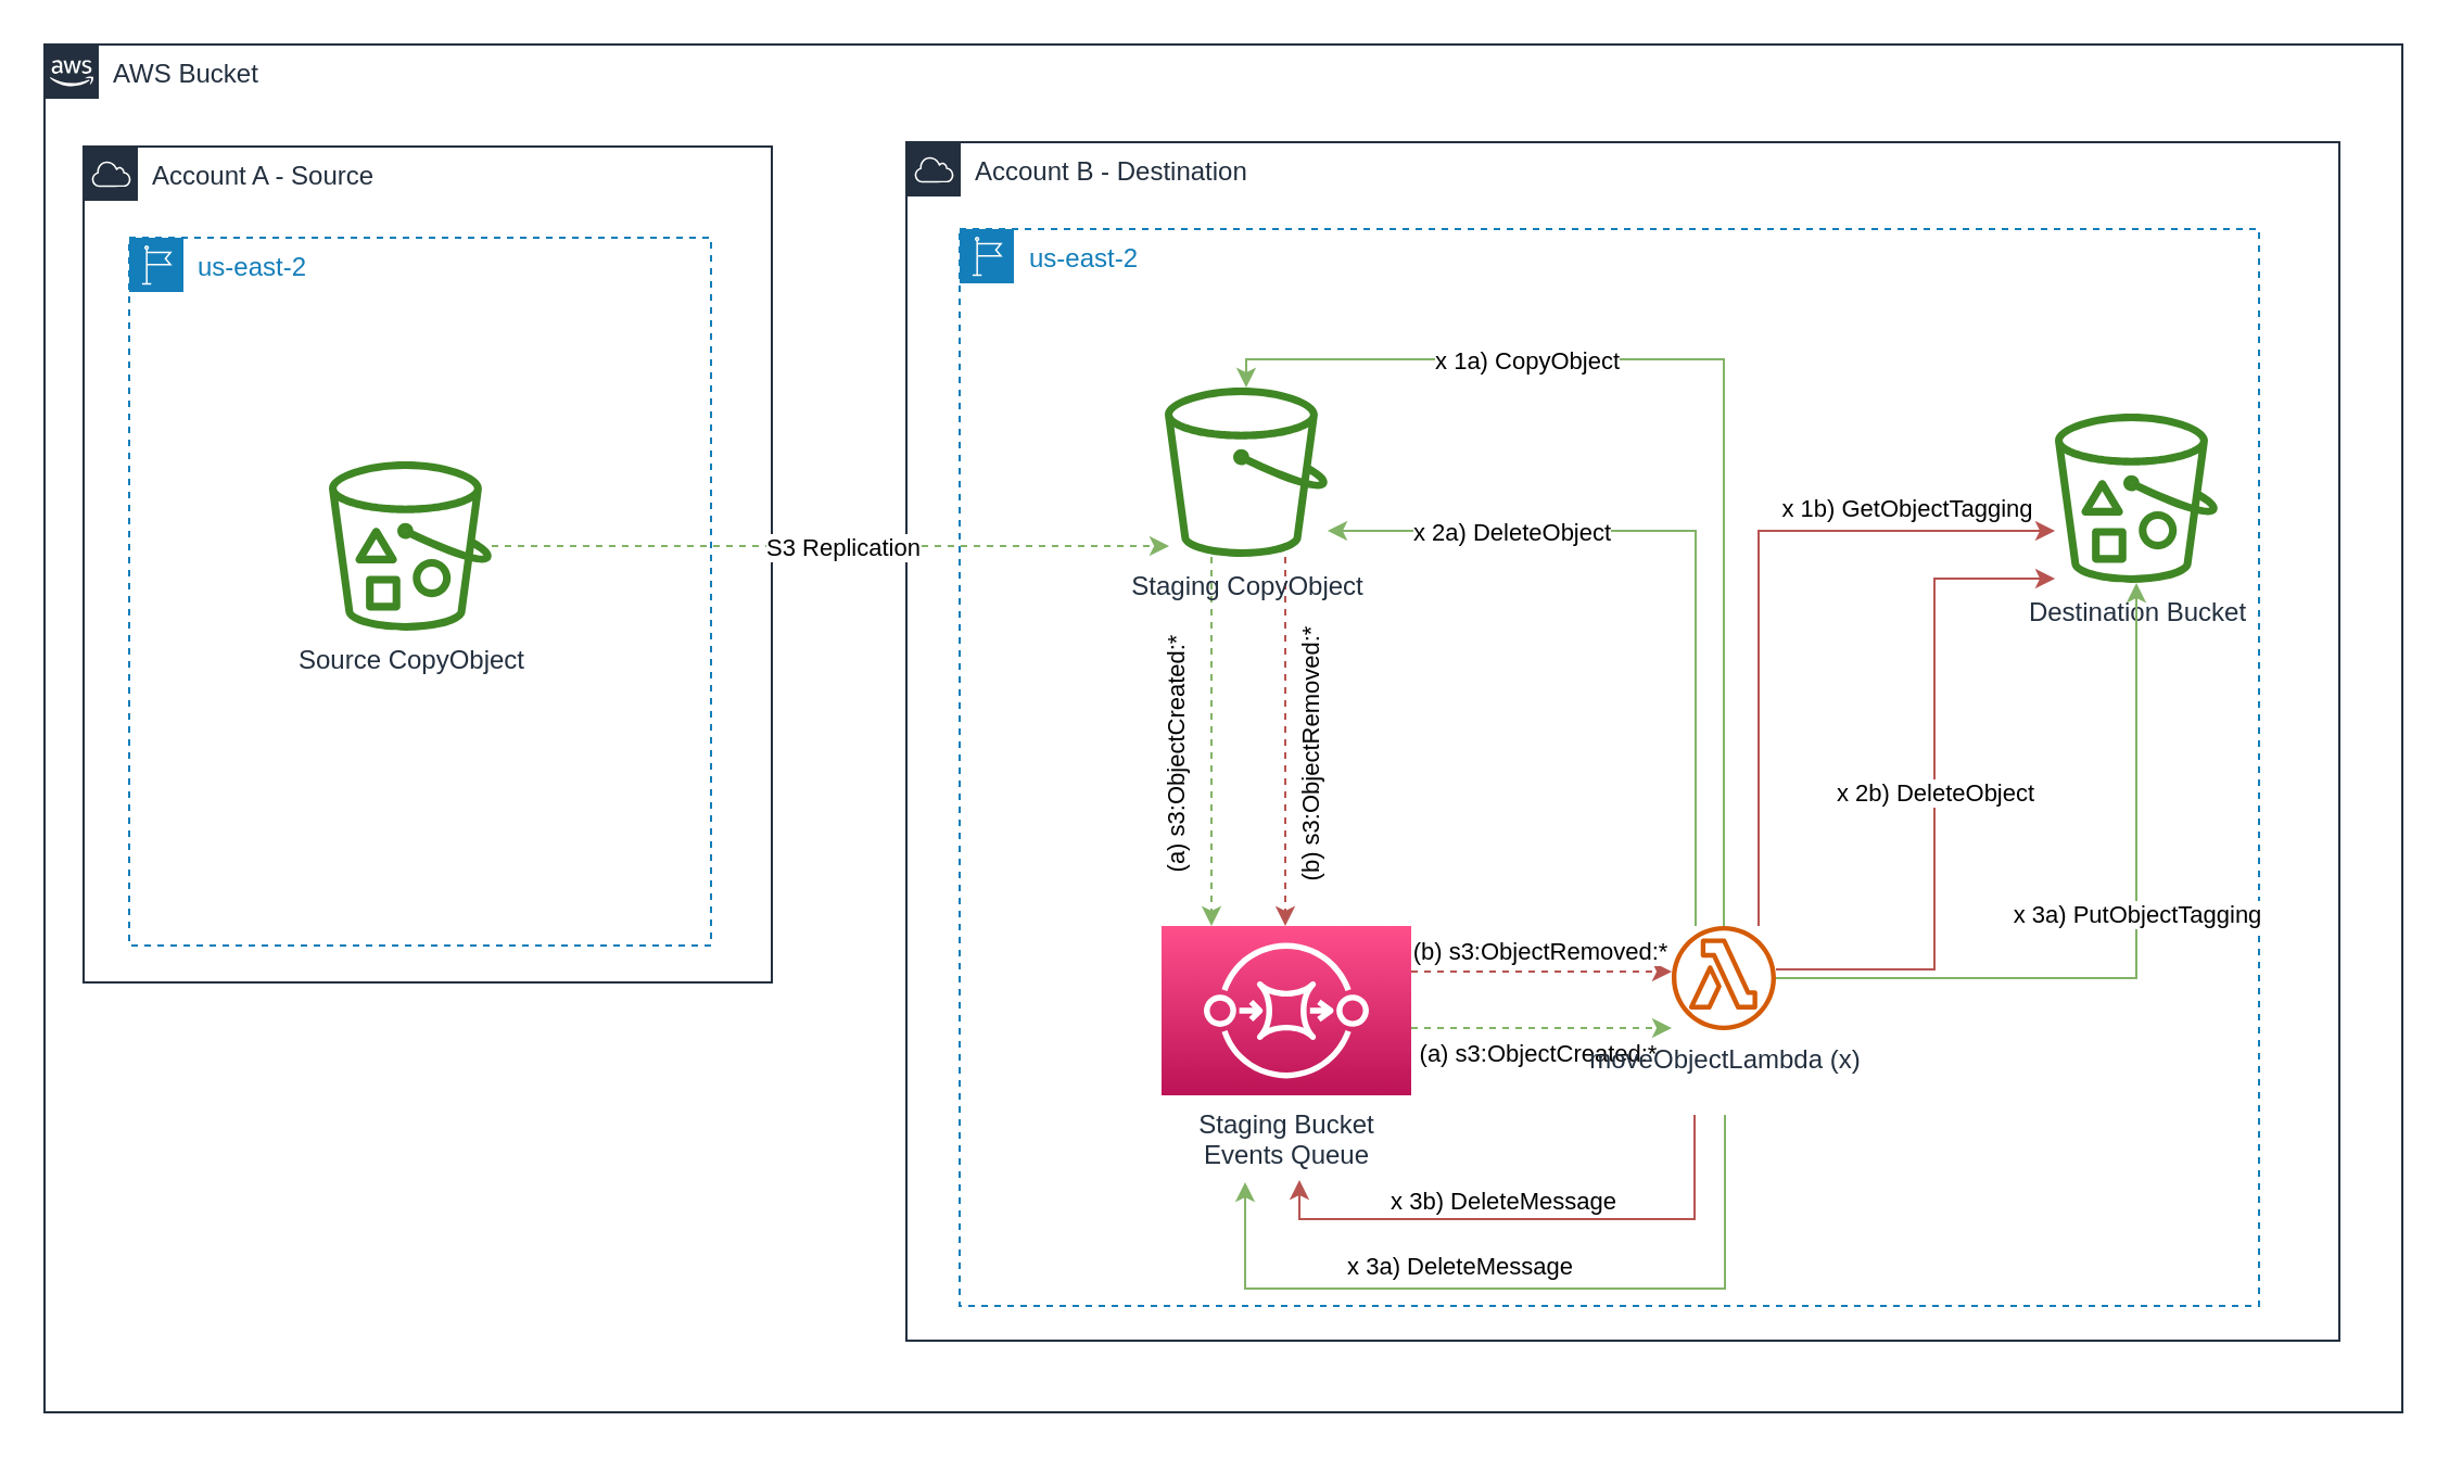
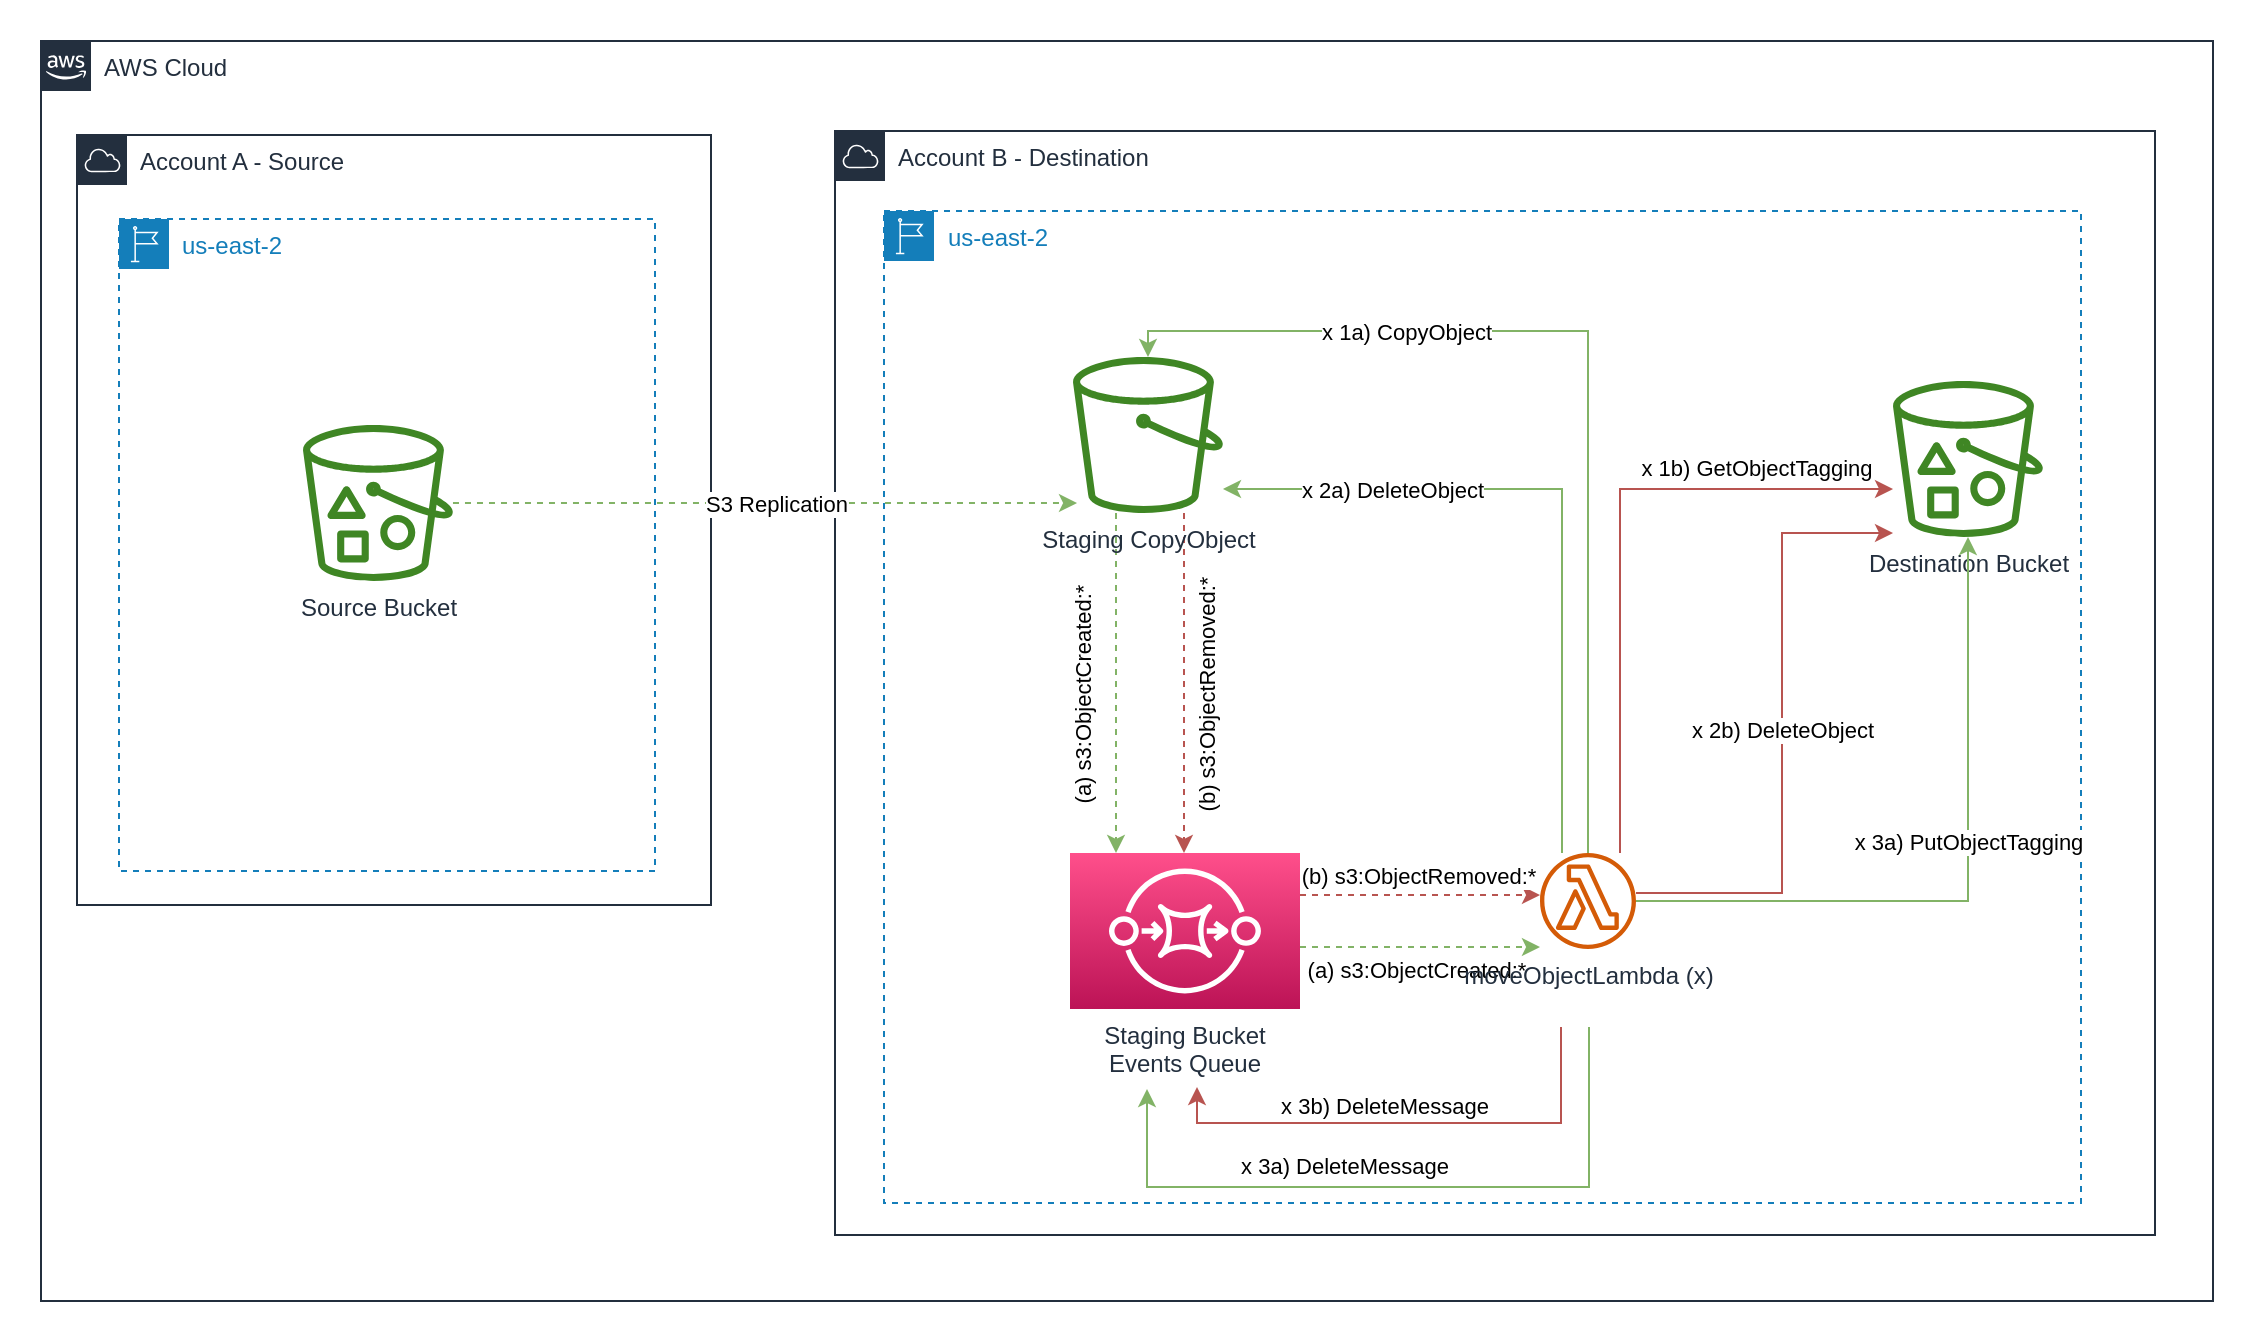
  <mxCell id="0" />
  <mxCell id="1" parent="0" />
- <mxCell id="2" value="AWS Bucket" style="points=[[0,0],[0.25,0],[0.5,0],[0.75,0],[1,0],[1,0.25],[1,0.5],[1,0.75],[1,1],[0.75,1],[0.5,1],[0.25,1],[0,1],[0,0.75],[0,0.5],[0,0.25]];outlineConnect=0;gradientColor=none;html=1;whiteSpace=wrap;fontSize=12;fontStyle=0;container=1;pointerEvents=0;collapsible=0;recursiveResize=0;shape=mxgraph.aws4.group;grIcon=mxgraph.aws4.group_aws_cloud_alt;strokeColor=#232F3E;fillColor=none;verticalAlign=top;align=left;spacingLeft=30;fontColor=#232F3E;dashed=0;" vertex="1" parent="1"><mxGeometry x="20" y="20" width="1086" height="630" as="geometry" /></mxCell>
+ <mxCell id="2" value="AWS Cloud" style="points=[[0,0],[0.25,0],[0.5,0],[0.75,0],[1,0],[1,0.25],[1,0.5],[1,0.75],[1,1],[0.75,1],[0.5,1],[0.25,1],[0,1],[0,0.75],[0,0.5],[0,0.25]];outlineConnect=0;gradientColor=none;html=1;whiteSpace=wrap;fontSize=12;fontStyle=0;container=1;pointerEvents=0;collapsible=0;recursiveResize=0;shape=mxgraph.aws4.group;grIcon=mxgraph.aws4.group_aws_cloud_alt;strokeColor=#232F3E;fillColor=none;verticalAlign=top;align=left;spacingLeft=30;fontColor=#232F3E;dashed=0;" vertex="1" parent="1"><mxGeometry x="20" y="20" width="1086" height="630" as="geometry" /></mxCell>
  <mxCell id="3" value="Account A - Source" style="points=[[0,0],[0.25,0],[0.5,0],[0.75,0],[1,0],[1,0.25],[1,0.5],[1,0.75],[1,1],[0.75,1],[0.5,1],[0.25,1],[0,1],[0,0.75],[0,0.5],[0,0.25]];outlineConnect=0;gradientColor=none;html=1;whiteSpace=wrap;fontSize=12;fontStyle=0;container=1;pointerEvents=0;collapsible=0;recursiveResize=0;shape=mxgraph.aws4.group;grIcon=mxgraph.aws4.group_aws_cloud;strokeColor=#232F3E;fillColor=none;verticalAlign=top;align=left;spacingLeft=30;fontColor=#232F3E;dashed=0;" vertex="1" parent="2"><mxGeometry x="18" y="47" width="317" height="385" as="geometry" /></mxCell>
  <mxCell id="4" value="us-east-2" style="points=[[0,0],[0.25,0],[0.5,0],[0.75,0],[1,0],[1,0.25],[1,0.5],[1,0.75],[1,1],[0.75,1],[0.5,1],[0.25,1],[0,1],[0,0.75],[0,0.5],[0,0.25]];outlineConnect=0;gradientColor=none;html=1;whiteSpace=wrap;fontSize=12;fontStyle=0;container=1;pointerEvents=0;collapsible=0;recursiveResize=0;shape=mxgraph.aws4.group;grIcon=mxgraph.aws4.group_region;strokeColor=#147EBA;fillColor=none;verticalAlign=top;align=left;spacingLeft=30;fontColor=#147EBA;dashed=1;" vertex="1" parent="3"><mxGeometry x="21" y="42" width="268" height="326" as="geometry" /></mxCell>
- <mxCell id="5" value="Source CopyObject" style="sketch=0;outlineConnect=0;fontColor=#232F3E;gradientColor=none;fillColor=#3F8624;strokeColor=none;dashed=0;verticalLabelPosition=bottom;verticalAlign=top;align=center;html=1;fontSize=12;fontStyle=0;aspect=fixed;pointerEvents=1;shape=mxgraph.aws4.bucket_with_objects;" vertex="1" parent="4"><mxGeometry x="92" y="103" width="75" height="78" as="geometry" /></mxCell>
+ <mxCell id="5" value="Source Bucket" style="sketch=0;outlineConnect=0;fontColor=#232F3E;gradientColor=none;fillColor=#3F8624;strokeColor=none;dashed=0;verticalLabelPosition=bottom;verticalAlign=top;align=center;html=1;fontSize=12;fontStyle=0;aspect=fixed;pointerEvents=1;shape=mxgraph.aws4.bucket_with_objects;" vertex="1" parent="4"><mxGeometry x="92" y="103" width="75" height="78" as="geometry" /></mxCell>
  <mxCell id="6" value="Account B - Destination" style="points=[[0,0],[0.25,0],[0.5,0],[0.75,0],[1,0],[1,0.25],[1,0.5],[1,0.75],[1,1],[0.75,1],[0.5,1],[0.25,1],[0,1],[0,0.75],[0,0.5],[0,0.25]];outlineConnect=0;gradientColor=none;html=1;whiteSpace=wrap;fontSize=12;fontStyle=0;container=1;pointerEvents=0;collapsible=0;recursiveResize=0;shape=mxgraph.aws4.group;grIcon=mxgraph.aws4.group_aws_cloud;strokeColor=#232F3E;fillColor=none;verticalAlign=top;align=left;spacingLeft=30;fontColor=#232F3E;dashed=0;" vertex="1" parent="2"><mxGeometry x="397" y="45" width="660" height="552" as="geometry" /></mxCell>
  <mxCell id="7" value="us-east-2" style="points=[[0,0],[0.25,0],[0.5,0],[0.75,0],[1,0],[1,0.25],[1,0.5],[1,0.75],[1,1],[0.75,1],[0.5,1],[0.25,1],[0,1],[0,0.75],[0,0.5],[0,0.25]];outlineConnect=0;gradientColor=none;html=1;whiteSpace=wrap;fontSize=12;fontStyle=0;container=1;pointerEvents=0;collapsible=0;recursiveResize=0;shape=mxgraph.aws4.group;grIcon=mxgraph.aws4.group_region;strokeColor=#147EBA;fillColor=none;verticalAlign=top;align=left;spacingLeft=30;fontColor=#147EBA;dashed=1;" vertex="1" parent="6"><mxGeometry x="24.5" y="40" width="598.5" height="496" as="geometry" /></mxCell>
  <mxCell id="8" value="Destination Bucket" style="sketch=0;outlineConnect=0;fontColor=#232F3E;gradientColor=none;fillColor=#3F8624;strokeColor=none;dashed=0;verticalLabelPosition=bottom;verticalAlign=top;align=center;html=1;fontSize=12;fontStyle=0;aspect=fixed;pointerEvents=1;shape=mxgraph.aws4.bucket_with_objects;" vertex="1" parent="7"><mxGeometry x="504.5" y="85" width="75" height="78" as="geometry" /></mxCell>
  <mxCell id="9" style="edgeStyle=orthogonalEdgeStyle;rounded=0;orthogonalLoop=1;jettySize=auto;html=1;dashed=1;fillColor=#d5e8d4;strokeColor=#82b366;" edge="1" parent="7" source="13" target="17"><mxGeometry relative="1" as="geometry"><Array as="points"><mxPoint x="116" y="221" /><mxPoint x="116" y="221" /></Array></mxGeometry></mxCell>
  <mxCell id="10" value="(a) s3:ObjectCreated:*" style="edgeLabel;html=1;align=center;verticalAlign=middle;resizable=0;points=[];rotation=-90;" vertex="1" connectable="0" parent="9"><mxGeometry x="0.021" y="3" relative="1" as="geometry"><mxPoint x="-20" y="5" as="offset" /></mxGeometry></mxCell>
  <mxCell id="11" style="edgeStyle=orthogonalEdgeStyle;rounded=0;orthogonalLoop=1;jettySize=auto;html=1;fillColor=#f8cecc;strokeColor=#b85450;dashed=1;" edge="1" parent="7" source="13" target="17"><mxGeometry relative="1" as="geometry"><Array as="points"><mxPoint x="150" y="251" /><mxPoint x="150" y="251" /></Array></mxGeometry></mxCell>
  <mxCell id="12" value="(b) s3:ObjectRemoved:*" style="edgeLabel;html=1;align=center;verticalAlign=middle;resizable=0;points=[];rotation=-90;" vertex="1" connectable="0" parent="11"><mxGeometry x="-0.018" y="-3" relative="1" as="geometry"><mxPoint x="14" y="9" as="offset" /></mxGeometry></mxCell>
  <mxCell id="13" value="Staging CopyObject" style="sketch=0;outlineConnect=0;fontColor=#232F3E;gradientColor=none;fillColor=#3F8624;strokeColor=none;dashed=0;verticalLabelPosition=bottom;verticalAlign=top;align=center;html=1;fontSize=12;fontStyle=0;aspect=fixed;pointerEvents=1;shape=mxgraph.aws4.bucket;" vertex="1" parent="7"><mxGeometry x="94.5" y="73" width="75" height="78" as="geometry" /></mxCell>
  <mxCell id="14" style="edgeStyle=orthogonalEdgeStyle;rounded=0;orthogonalLoop=1;jettySize=auto;html=1;dashed=1;fillColor=#d5e8d4;strokeColor=#82b366;" edge="1" parent="7" source="17" target="32"><mxGeometry relative="1" as="geometry"><Array as="points"><mxPoint x="242" y="368" /><mxPoint x="242" y="368" /></Array></mxGeometry></mxCell>
  <mxCell id="15" value="(a) s3:ObjectCreated:*" style="edgeLabel;html=1;align=center;verticalAlign=middle;resizable=0;points=[];" vertex="1" connectable="0" parent="14"><mxGeometry x="-0.181" y="-1" relative="1" as="geometry"><mxPoint x="9" y="10" as="offset" /></mxGeometry></mxCell>
  <mxCell id="16" value="(b) s3:ObjectRemoved:*" style="edgeStyle=orthogonalEdgeStyle;rounded=0;orthogonalLoop=1;jettySize=auto;html=1;dashed=1;fillColor=#f8cecc;strokeColor=#b85450;" edge="1" parent="7" source="17" target="32"><mxGeometry x="-0.013" y="9" relative="1" as="geometry"><Array as="points"><mxPoint x="238" y="342" /><mxPoint x="238" y="342" /></Array><mxPoint as="offset" /></mxGeometry></mxCell>
  <mxCell id="17" value="Staging Bucket &lt;br&gt;Events Queue" style="sketch=0;points=[[0,0,0],[0.25,0,0],[0.5,0,0],[0.75,0,0],[1,0,0],[0,1,0],[0.25,1,0],[0.5,1,0],[0.75,1,0],[1,1,0],[0,0.25,0],[0,0.5,0],[0,0.75,0],[1,0.25,0],[1,0.5,0],[1,0.75,0]];outlineConnect=0;fontColor=#232F3E;gradientColor=#FF4F8B;gradientDirection=north;fillColor=#BC1356;strokeColor=#ffffff;dashed=0;verticalLabelPosition=bottom;verticalAlign=top;align=center;html=1;fontSize=12;fontStyle=0;aspect=fixed;shape=mxgraph.aws4.resourceIcon;resIcon=mxgraph.aws4.sqs;" vertex="1" parent="7"><mxGeometry x="93" y="321" width="115" height="78" as="geometry" /></mxCell>
  <mxCell id="18" style="edgeStyle=orthogonalEdgeStyle;rounded=0;orthogonalLoop=1;jettySize=auto;html=1;fillColor=#d5e8d4;strokeColor=#82b366;" edge="1" parent="7" source="32" target="8"><mxGeometry relative="1" as="geometry" /></mxCell>
  <mxCell id="19" value="x 3a) PutObjectTagging" style="edgeLabel;html=1;align=center;verticalAlign=middle;resizable=0;points=[];" vertex="1" connectable="0" parent="18"><mxGeometry x="-0.114" y="2" relative="1" as="geometry"><mxPoint x="12" y="-28" as="offset" /></mxGeometry></mxCell>
  <mxCell id="20" style="edgeStyle=orthogonalEdgeStyle;rounded=0;orthogonalLoop=1;jettySize=auto;html=1;fillColor=#d5e8d4;strokeColor=#82b366;" edge="1" parent="7" source="32" target="13"><mxGeometry relative="1" as="geometry"><Array as="points"><mxPoint x="352" y="60" /><mxPoint x="132" y="60" /></Array></mxGeometry></mxCell>
  <mxCell id="21" value="x 1a) CopyObject" style="edgeLabel;html=1;align=center;verticalAlign=middle;resizable=0;points=[];" vertex="1" connectable="0" parent="20"><mxGeometry x="0.185" y="5" relative="1" as="geometry"><mxPoint x="-59" y="-5" as="offset" /></mxGeometry></mxCell>
  <mxCell id="22" style="edgeStyle=orthogonalEdgeStyle;rounded=0;orthogonalLoop=1;jettySize=auto;html=1;fillColor=#d5e8d4;strokeColor=#82b366;" edge="1" parent="7" source="32" target="13"><mxGeometry relative="1" as="geometry"><Array as="points"><mxPoint x="339" y="139" /></Array></mxGeometry></mxCell>
  <mxCell id="23" value="x 2a) DeleteObject" style="edgeLabel;html=1;align=center;verticalAlign=middle;resizable=0;points=[];" vertex="1" connectable="0" parent="22"><mxGeometry x="0.637" y="2" relative="1" as="geometry"><mxPoint x="21" y="-2" as="offset" /></mxGeometry></mxCell>
  <mxCell id="24" style="edgeStyle=orthogonalEdgeStyle;rounded=0;orthogonalLoop=1;jettySize=auto;html=1;fillColor=#d5e8d4;strokeColor=#82b366;" edge="1" parent="7"><mxGeometry relative="1" as="geometry"><mxPoint x="352.5" y="408" as="sourcePoint" /><mxPoint x="131.5" y="439" as="targetPoint" /><Array as="points"><mxPoint x="352" y="488" /><mxPoint x="132" y="488" /></Array></mxGeometry></mxCell>
  <mxCell id="25" value="x 3a) DeleteMessage" style="edgeLabel;html=1;align=center;verticalAlign=middle;resizable=0;points=[];" vertex="1" connectable="0" parent="24"><mxGeometry x="0.101" y="3" relative="1" as="geometry"><mxPoint x="-10" y="-14" as="offset" /></mxGeometry></mxCell>
  <mxCell id="26" style="edgeStyle=orthogonalEdgeStyle;rounded=0;orthogonalLoop=1;jettySize=auto;html=1;fillColor=#f8cecc;strokeColor=#b85450;" edge="1" parent="7" source="32" target="8"><mxGeometry relative="1" as="geometry"><Array as="points"><mxPoint x="368" y="139" /></Array></mxGeometry></mxCell>
  <mxCell id="27" value="x 1b) GetObjectTagging" style="edgeLabel;html=1;align=center;verticalAlign=middle;resizable=0;points=[];" vertex="1" connectable="0" parent="26"><mxGeometry x="0.453" y="2" relative="1" as="geometry"><mxPoint x="19" y="-9" as="offset" /></mxGeometry></mxCell>
  <mxCell id="28" style="edgeStyle=orthogonalEdgeStyle;rounded=0;orthogonalLoop=1;jettySize=auto;html=1;fillColor=#f8cecc;strokeColor=#b85450;" edge="1" parent="7" source="32" target="8"><mxGeometry relative="1" as="geometry"><Array as="points"><mxPoint x="449" y="341" /><mxPoint x="449" y="161" /></Array></mxGeometry></mxCell>
  <mxCell id="29" value="x 2b) DeleteObject" style="edgeLabel;html=1;align=center;verticalAlign=middle;resizable=0;points=[];" vertex="1" connectable="0" parent="28"><mxGeometry x="0.003" relative="1" as="geometry"><mxPoint as="offset" /></mxGeometry></mxCell>
  <mxCell id="30" style="edgeStyle=orthogonalEdgeStyle;rounded=0;orthogonalLoop=1;jettySize=auto;html=1;fillColor=#f8cecc;strokeColor=#b85450;" edge="1" parent="7"><mxGeometry relative="1" as="geometry"><mxPoint x="338.5" y="408" as="sourcePoint" /><mxPoint x="156.5" y="438" as="targetPoint" /><Array as="points"><mxPoint x="338" y="456" /><mxPoint x="157" y="456" /></Array></mxGeometry></mxCell>
  <mxCell id="31" value="x 3b) DeleteMessage" style="edgeLabel;html=1;align=center;verticalAlign=middle;resizable=0;points=[];" vertex="1" connectable="0" parent="30"><mxGeometry x="0.002" y="1" relative="1" as="geometry"><mxPoint x="-13" y="-10" as="offset" /></mxGeometry></mxCell>
  <mxCell id="32" value="moveObjectLambda (x)" style="sketch=0;outlineConnect=0;fontColor=#232F3E;gradientColor=none;fillColor=#D45B07;strokeColor=none;dashed=0;verticalLabelPosition=bottom;verticalAlign=top;align=center;html=1;fontSize=12;fontStyle=0;aspect=fixed;pointerEvents=1;shape=mxgraph.aws4.lambda_function;" vertex="1" parent="7"><mxGeometry x="328" y="321" width="48" height="48" as="geometry" /></mxCell>
  <mxCell id="33" style="edgeStyle=orthogonalEdgeStyle;rounded=0;orthogonalLoop=1;jettySize=auto;html=1;dashed=1;fillColor=#d5e8d4;strokeColor=#82b366;" edge="1" parent="2" source="5"><mxGeometry relative="1" as="geometry"><mxPoint x="518.008" y="231" as="targetPoint" /><Array as="points"><mxPoint x="445" y="231" /><mxPoint x="445" y="231" /></Array></mxGeometry></mxCell>
  <mxCell id="34" value="S3 Replication" style="edgeLabel;html=1;align=center;verticalAlign=middle;resizable=0;points=[];" vertex="1" connectable="0" parent="33"><mxGeometry x="-0.09" y="-1" relative="1" as="geometry"><mxPoint x="20" y="-1" as="offset" /></mxGeometry></mxCell>
